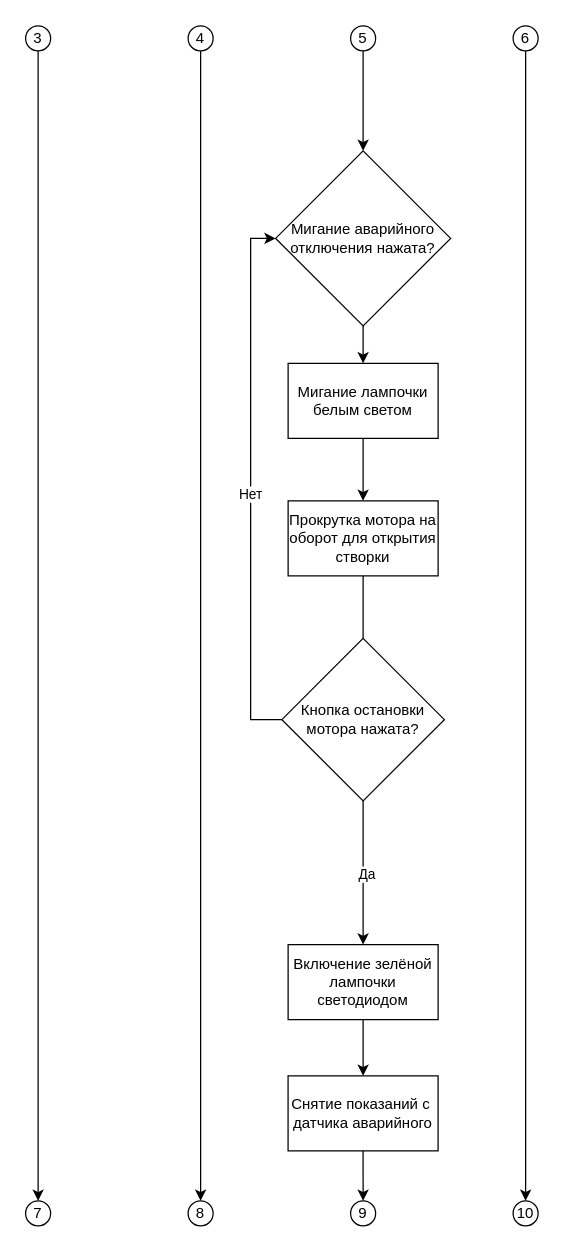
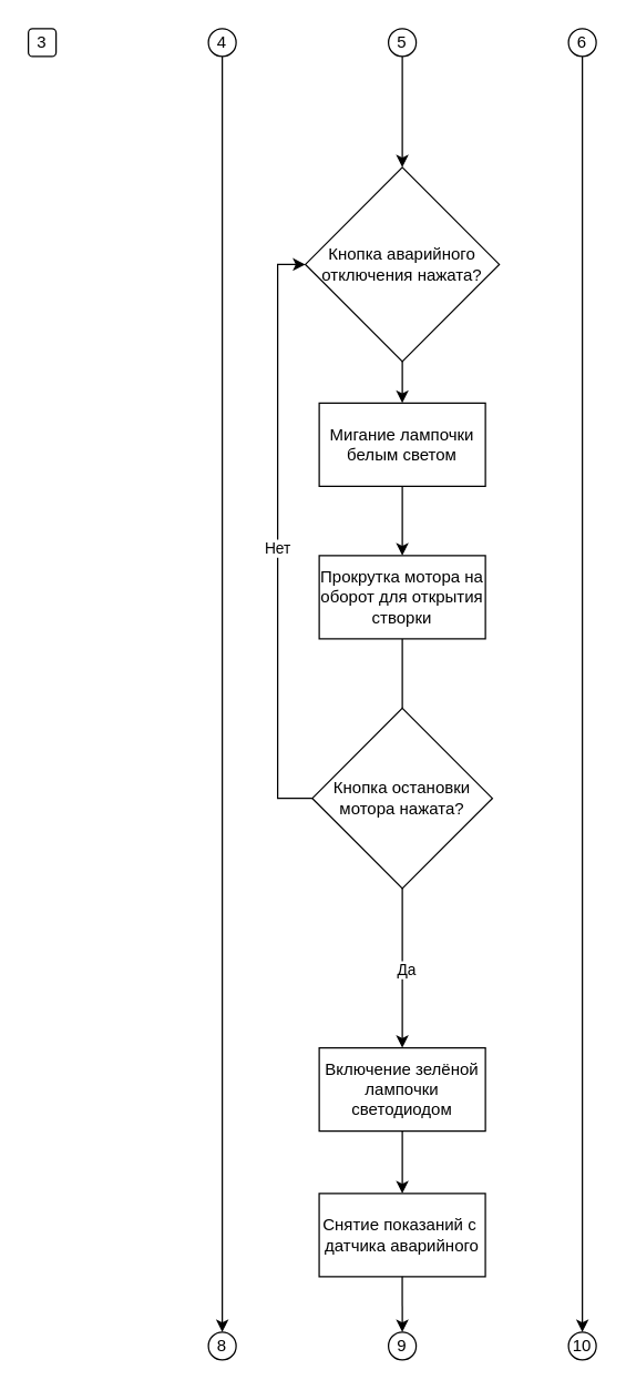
  <mxCell id="0" />
  <mxCell id="1" parent="0" />
  <mxCell id="2" value="" style="edgeStyle=orthogonalEdgeStyle;rounded=0;orthogonalLoop=1;jettySize=auto;html=1;" parent="1" source="3" target="14" edge="1"><mxGeometry relative="1" as="geometry" /></mxCell>
- <mxCell id="3" value="Мигание аварийного отключения нажата?" style="rhombus;whiteSpace=wrap;html=1;" parent="1" vertex="1"><mxGeometry x="220" y="120" width="140" height="140" as="geometry" /></mxCell>
+ <mxCell id="3" value="Кнопка аварийного отключения нажата?" style="rhombus;whiteSpace=wrap;html=1;" parent="1" vertex="1"><mxGeometry x="220" y="120" width="140" height="140" as="geometry" /></mxCell>
  <mxCell id="4" value="" style="edgeStyle=orthogonalEdgeStyle;rounded=0;orthogonalLoop=1;jettySize=auto;html=1;endArrow=none;" parent="1" source="5" target="10" edge="1"><mxGeometry relative="1" as="geometry" /></mxCell>
  <mxCell id="5" value="Прокрутка мотора на оборот для открытия створки" style="whiteSpace=wrap;html=1;" parent="1" vertex="1"><mxGeometry x="230" y="400" width="120" height="60" as="geometry" /></mxCell>
  <mxCell id="6" style="edgeStyle=orthogonalEdgeStyle;rounded=0;orthogonalLoop=1;jettySize=auto;html=1;entryX=0;entryY=0.5;entryDx=0;entryDy=0;" parent="1" source="10" target="3" edge="1"><mxGeometry relative="1" as="geometry"><mxPoint x="140" y="270" as="targetPoint" /><Array as="points"><mxPoint x="200" y="575" /><mxPoint x="200" y="190" /></Array></mxGeometry></mxCell>
  <mxCell id="7" value="Нет" style="edgeLabel;html=1;align=center;verticalAlign=middle;resizable=0;points=[];" parent="6" vertex="1" connectable="0"><mxGeometry x="-0.041" y="1" relative="1" as="geometry"><mxPoint as="offset" /></mxGeometry></mxCell>
  <mxCell id="8" value="" style="edgeStyle=orthogonalEdgeStyle;rounded=0;orthogonalLoop=1;jettySize=auto;html=1;" parent="1" source="10" target="12" edge="1"><mxGeometry relative="1" as="geometry" /></mxCell>
  <mxCell id="9" value="Да" style="edgeLabel;html=1;align=center;verticalAlign=middle;resizable=0;points=[];" parent="8" vertex="1" connectable="0"><mxGeometry x="0.011" y="2" relative="1" as="geometry"><mxPoint as="offset" /></mxGeometry></mxCell>
  <mxCell id="10" value="Кнопка остановки мотора нажата?" style="rhombus;whiteSpace=wrap;html=1;" parent="1" vertex="1"><mxGeometry x="225" y="510" width="130" height="130" as="geometry" /></mxCell>
  <mxCell id="11" value="" style="edgeStyle=orthogonalEdgeStyle;rounded=0;orthogonalLoop=1;jettySize=auto;html=1;" parent="1" source="12" target="15" edge="1"><mxGeometry relative="1" as="geometry" /></mxCell>
  <mxCell id="12" value="Включение зелёной лампочки светодиодом" style="whiteSpace=wrap;html=1;" parent="1" vertex="1"><mxGeometry x="230" y="755" width="120" height="60" as="geometry" /></mxCell>
  <mxCell id="13" value="" style="edgeStyle=orthogonalEdgeStyle;rounded=0;orthogonalLoop=1;jettySize=auto;html=1;" parent="1" source="14" target="5" edge="1"><mxGeometry relative="1" as="geometry" /></mxCell>
  <mxCell id="14" value="Мигание лампочки белым светом" style="rounded=0;whiteSpace=wrap;html=1;" parent="1" vertex="1"><mxGeometry x="230" y="290" width="120" height="60" as="geometry" /></mxCell>
  <mxCell id="15" value="Снятие показаний с&amp;nbsp; датчика аварийного" style="rounded=0;whiteSpace=wrap;html=1;" parent="1" vertex="1"><mxGeometry x="229.96" y="860" width="120" height="60" as="geometry" /></mxCell>
  <mxCell id="16" value="" style="endArrow=classic;html=1;rounded=0;" parent="1" edge="1"><mxGeometry width="50" height="50" relative="1" as="geometry"><mxPoint x="290" y="40" as="sourcePoint" /><mxPoint x="290" y="120" as="targetPoint" /></mxGeometry></mxCell>
  <mxCell id="17" value="" style="endArrow=classic;html=1;rounded=0;exitX=0.5;exitY=1;exitDx=0;exitDy=0;" parent="1" source="15" edge="1"><mxGeometry width="50" height="50" relative="1" as="geometry"><mxPoint x="210" y="990" as="sourcePoint" /><mxPoint x="290" y="960" as="targetPoint" /></mxGeometry></mxCell>
  <mxCell id="18" value="9" style="ellipse;whiteSpace=wrap;html=1;aspect=fixed;" parent="1" vertex="1"><mxGeometry x="280" y="960" width="20" height="20" as="geometry" /></mxCell>
  <mxCell id="19" value="5" style="ellipse;whiteSpace=wrap;html=1;aspect=fixed;" parent="1" vertex="1"><mxGeometry x="280" y="20" width="20" height="20" as="geometry" /></mxCell>
- <mxCell id="20" style="edgeStyle=orthogonalEdgeStyle;rounded=0;orthogonalLoop=1;jettySize=auto;html=1;entryX=0.5;entryY=0;entryDx=0;entryDy=0;" parent="1" source="21" target="28" edge="1"><mxGeometry relative="1" as="geometry" /></mxCell>
- <mxCell id="21" value="3" style="ellipse;whiteSpace=wrap;html=1;aspect=fixed;" parent="1" vertex="1"><mxGeometry x="20" y="20" width="20" height="20" as="geometry" /></mxCell>
+ <mxCell id="21" value="3" style="whiteSpace=wrap;html=1;aspect=fixed;rounded=1;" parent="1" vertex="1"><mxGeometry x="20" y="20" width="20" height="20" as="geometry" /></mxCell>
  <mxCell id="22" style="edgeStyle=orthogonalEdgeStyle;rounded=0;orthogonalLoop=1;jettySize=auto;html=1;exitX=0.5;exitY=1;exitDx=0;exitDy=0;entryX=0.5;entryY=0;entryDx=0;entryDy=0;" parent="1" source="23" target="27" edge="1"><mxGeometry relative="1" as="geometry" /></mxCell>
  <mxCell id="23" value="4" style="ellipse;whiteSpace=wrap;html=1;aspect=fixed;" parent="1" vertex="1"><mxGeometry x="150" y="20" width="20" height="20" as="geometry" /></mxCell>
  <mxCell id="24" style="edgeStyle=orthogonalEdgeStyle;rounded=0;orthogonalLoop=1;jettySize=auto;html=1;exitX=0.5;exitY=1;exitDx=0;exitDy=0;entryX=0.5;entryY=0;entryDx=0;entryDy=0;" parent="1" source="25" target="26" edge="1"><mxGeometry relative="1" as="geometry" /></mxCell>
  <mxCell id="25" value="6" style="ellipse;whiteSpace=wrap;html=1;aspect=fixed;" parent="1" vertex="1"><mxGeometry x="410" y="20" width="20" height="20" as="geometry" /></mxCell>
  <mxCell id="26" value="10" style="ellipse;whiteSpace=wrap;html=1;aspect=fixed;" parent="1" vertex="1"><mxGeometry x="410" y="960" width="20" height="20" as="geometry" /></mxCell>
  <mxCell id="27" value="8" style="ellipse;whiteSpace=wrap;html=1;aspect=fixed;" parent="1" vertex="1"><mxGeometry x="150" y="960" width="20" height="20" as="geometry" /></mxCell>
- <mxCell id="28" value="7" style="ellipse;whiteSpace=wrap;html=1;aspect=fixed;" parent="1" vertex="1"><mxGeometry x="20" y="960" width="20" height="20" as="geometry" /></mxCell>
